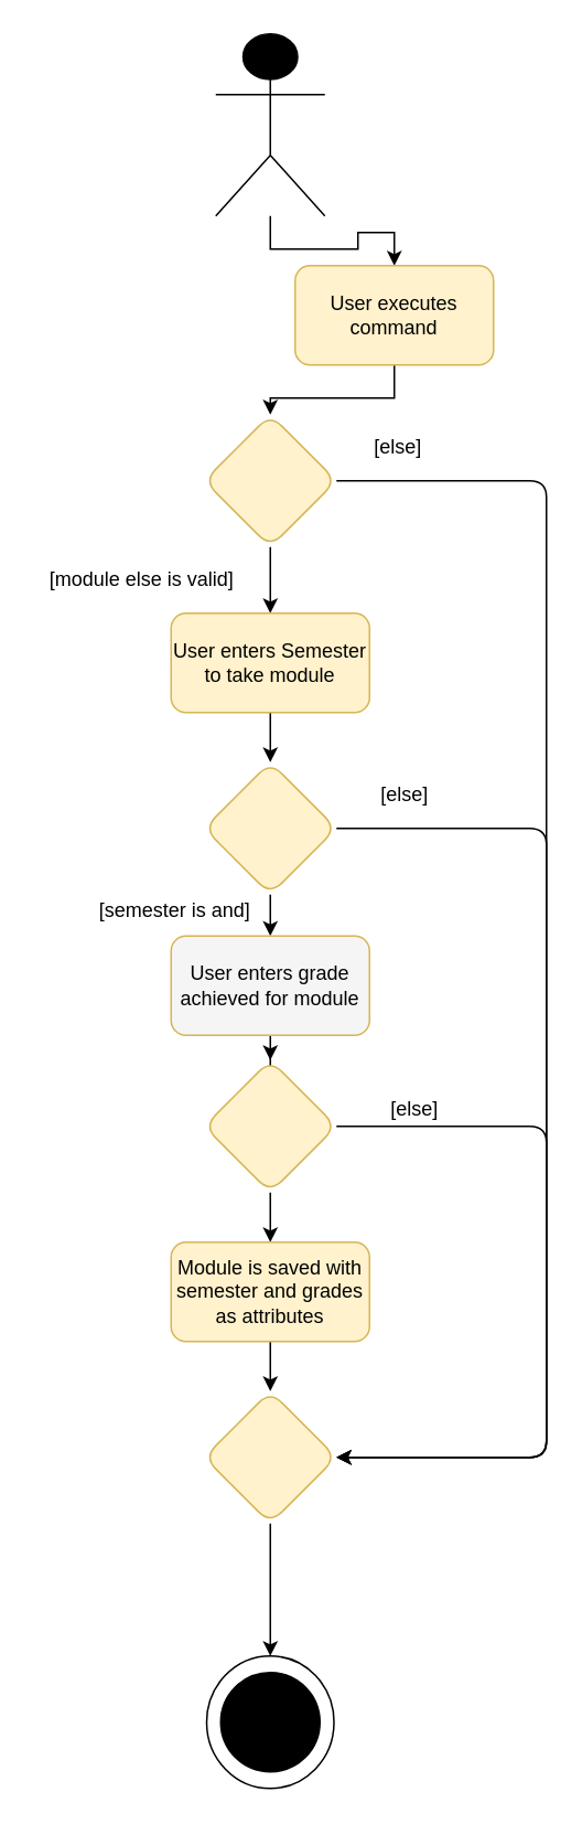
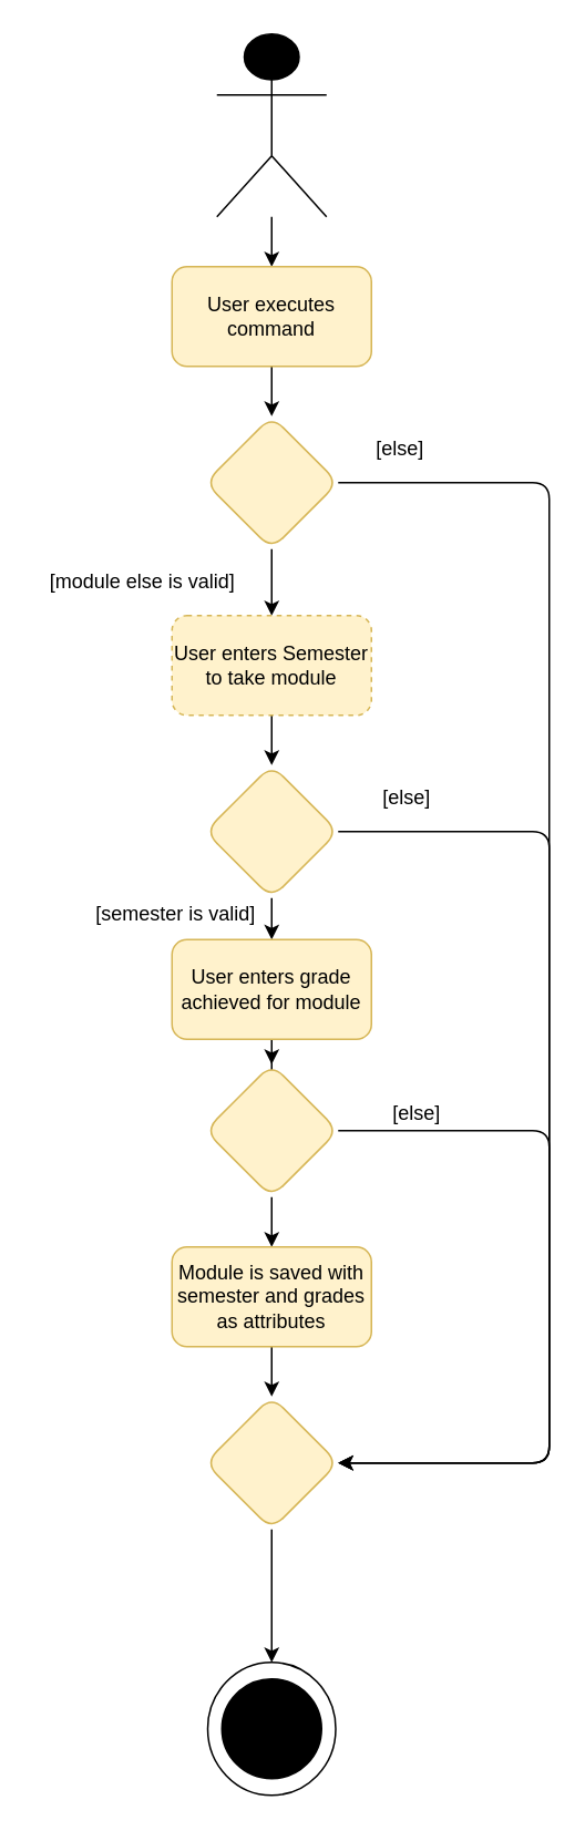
  <mxCell id="0" />
  <mxCell id="1" parent="0" />
  <mxCell id="2" value="" style="edgeStyle=orthogonalEdgeStyle;rounded=0;orthogonalLoop=1;jettySize=auto;html=1;" parent="1" source="3" target="5" edge="1"><mxGeometry relative="1" as="geometry"><mxPoint x="163" y="190" as="targetPoint" /></mxGeometry></mxCell>
  <mxCell id="3" value="" style="shape=umlActor;verticalLabelPosition=bottom;verticalAlign=top;html=1;outlineConnect=0;fillColor=#000000;" parent="1" vertex="1"><mxGeometry x="130" y="20" width="66" height="110" as="geometry" /></mxCell>
  <mxCell id="4" value="" style="edgeStyle=orthogonalEdgeStyle;rounded=0;orthogonalLoop=1;jettySize=auto;html=1;" parent="1" source="5" target="7" edge="1"><mxGeometry relative="1" as="geometry" /></mxCell>
- <mxCell id="5" value="User executes command" style="rounded=1;whiteSpace=wrap;html=1;fillColor=#fff2cc;strokeColor=#d6b656;" parent="1" vertex="1"><mxGeometry x="178" y="160" width="120" height="60" as="geometry" /></mxCell>
+ <mxCell id="5" value="User executes command" style="rounded=1;whiteSpace=wrap;html=1;fillColor=#fff2cc;strokeColor=#d6b656;" parent="1" vertex="1"><mxGeometry x="103" y="160" width="120" height="60" as="geometry" /></mxCell>
  <mxCell id="6" value="" style="edgeStyle=orthogonalEdgeStyle;rounded=0;orthogonalLoop=1;jettySize=auto;html=1;" parent="1" source="7" target="9" edge="1"><mxGeometry relative="1" as="geometry" /></mxCell>
  <mxCell id="7" value="" style="rhombus;whiteSpace=wrap;html=1;rounded=1;fillColor=#fff2cc;strokeColor=#d6b656;" parent="1" vertex="1"><mxGeometry x="123" y="250" width="80" height="80" as="geometry" /></mxCell>
  <mxCell id="8" value="" style="edgeStyle=orthogonalEdgeStyle;rounded=0;orthogonalLoop=1;jettySize=auto;html=1;" parent="1" source="9" target="11" edge="1"><mxGeometry relative="1" as="geometry" /></mxCell>
- <mxCell id="9" value="User enters Semester to take module" style="whiteSpace=wrap;html=1;rounded=1;fillColor=#fff2cc;strokeColor=#d6b656;" parent="1" vertex="1"><mxGeometry x="103" y="370" width="120" height="60" as="geometry" /></mxCell>
+ <mxCell id="9" value="User enters Semester to take module" style="whiteSpace=wrap;html=1;rounded=1;fillColor=#fff2cc;strokeColor=#d6b656;dashed=1;" parent="1" vertex="1"><mxGeometry x="103" y="370" width="120" height="60" as="geometry" /></mxCell>
  <mxCell id="10" value="" style="edgeStyle=orthogonalEdgeStyle;rounded=0;orthogonalLoop=1;jettySize=auto;html=1;" parent="1" source="11" target="13" edge="1"><mxGeometry relative="1" as="geometry" /></mxCell>
  <mxCell id="11" value="" style="rhombus;whiteSpace=wrap;html=1;rounded=1;fillColor=#fff2cc;strokeColor=#d6b656;" parent="1" vertex="1"><mxGeometry x="123" y="460" width="80" height="80" as="geometry" /></mxCell>
  <mxCell id="12" value="" style="edgeStyle=orthogonalEdgeStyle;rounded=0;orthogonalLoop=1;jettySize=auto;html=1;" parent="1" source="13" target="15" edge="1"><mxGeometry relative="1" as="geometry" /></mxCell>
- <mxCell id="13" value="User enters grade achieved for module" style="whiteSpace=wrap;html=1;rounded=1;fillColor=#f5f5f5;strokeColor=#d6b656;" parent="1" vertex="1"><mxGeometry x="103" y="565" width="120" height="60" as="geometry" /></mxCell>
+ <mxCell id="13" value="User enters grade achieved for module" style="whiteSpace=wrap;html=1;rounded=1;fillColor=#fff2cc;strokeColor=#d6b656;" parent="1" vertex="1"><mxGeometry x="103" y="565" width="120" height="60" as="geometry" /></mxCell>
  <mxCell id="14" value="" style="edgeStyle=orthogonalEdgeStyle;rounded=0;orthogonalLoop=1;jettySize=auto;html=1;" edge="1" parent="1" source="15" target="23"><mxGeometry relative="1" as="geometry" /></mxCell>
  <mxCell id="15" value="" style="rhombus;whiteSpace=wrap;html=1;rounded=1;fillColor=#fff2cc;strokeColor=#d6b656;" parent="1" vertex="1"><mxGeometry x="123" y="640" width="80" height="80" as="geometry" /></mxCell>
  <mxCell id="16" value="" style="endArrow=classic;html=1;exitX=1;exitY=0.5;exitDx=0;exitDy=0;entryX=1;entryY=0.5;entryDx=0;entryDy=0;" parent="1" source="7" target="25" edge="1"><mxGeometry width="50" height="50" relative="1" as="geometry"><mxPoint x="280" y="290" as="sourcePoint" /><mxPoint x="330" y="1000" as="targetPoint" /><Array as="points"><mxPoint x="330" y="290" /><mxPoint x="330" y="880" /></Array></mxGeometry></mxCell>
  <mxCell id="17" value="" style="endArrow=classic;html=1;exitX=1;exitY=0.5;exitDx=0;exitDy=0;entryX=1;entryY=0.5;entryDx=0;entryDy=0;" parent="1" source="11" target="25" edge="1"><mxGeometry width="50" height="50" relative="1" as="geometry"><mxPoint x="420" y="680" as="sourcePoint" /><mxPoint x="203" y="970" as="targetPoint" /><Array as="points"><mxPoint x="330" y="500" /><mxPoint x="330" y="880" /></Array></mxGeometry></mxCell>
  <mxCell id="18" value="[module else is valid]" style="text;html=1;align=center;verticalAlign=middle;resizable=0;points=[];autosize=1;" parent="1" vertex="1"><mxGeometry x="20" y="340" width="130" height="20" as="geometry" /></mxCell>
- <mxCell id="19" value="[semester is and]" style="text;html=1;align=center;verticalAlign=middle;resizable=0;points=[];autosize=1;" parent="1" vertex="1"><mxGeometry x="50" y="540" width="110" height="20" as="geometry" /></mxCell>
+ <mxCell id="19" value="[semester is valid]" style="text;html=1;align=center;verticalAlign=middle;resizable=0;points=[];autosize=1;" parent="1" vertex="1"><mxGeometry x="50" y="540" width="110" height="20" as="geometry" /></mxCell>
  <mxCell id="20" value="[else]" style="text;html=1;align=center;verticalAlign=middle;resizable=0;points=[];autosize=1;" parent="1" vertex="1"><mxGeometry x="220" y="260" width="40" height="20" as="geometry" /></mxCell>
  <mxCell id="21" value="[else]" style="text;html=1;align=center;verticalAlign=middle;resizable=0;points=[];autosize=1;" parent="1" vertex="1"><mxGeometry x="224" y="470" width="40" height="20" as="geometry" /></mxCell>
  <mxCell id="22" value="" style="edgeStyle=orthogonalEdgeStyle;rounded=0;orthogonalLoop=1;jettySize=auto;html=1;" edge="1" parent="1" source="23" target="25"><mxGeometry relative="1" as="geometry" /></mxCell>
  <mxCell id="23" value="Module is saved with semester and grades as attributes" style="whiteSpace=wrap;html=1;rounded=1;strokeColor=#d6b656;fillColor=#fff2cc;" vertex="1" parent="1"><mxGeometry x="103" y="750" width="120" height="60" as="geometry" /></mxCell>
  <mxCell id="24" value="" style="edgeStyle=orthogonalEdgeStyle;rounded=0;orthogonalLoop=1;jettySize=auto;html=1;" edge="1" parent="1" source="25" target="26"><mxGeometry relative="1" as="geometry" /></mxCell>
  <mxCell id="25" value="" style="rhombus;whiteSpace=wrap;html=1;rounded=1;strokeColor=#d6b656;fillColor=#fff2cc;" vertex="1" parent="1"><mxGeometry x="123" y="840" width="80" height="80" as="geometry" /></mxCell>
  <mxCell id="26" value="" style="ellipse;whiteSpace=wrap;html=1;rounded=1;" vertex="1" parent="1"><mxGeometry x="124.5" y="1000" width="77" height="80" as="geometry" /></mxCell>
  <mxCell id="27" value="" style="ellipse;whiteSpace=wrap;html=1;fillColor=#000000;" parent="1" vertex="1"><mxGeometry x="133" y="1010" width="60" height="60" as="geometry" /></mxCell>
  <mxCell id="28" value="" style="endArrow=classic;html=1;exitX=1;exitY=0.5;exitDx=0;exitDy=0;entryX=1;entryY=0.5;entryDx=0;entryDy=0;" edge="1" parent="1" source="15" target="25"><mxGeometry width="50" height="50" relative="1" as="geometry"><mxPoint x="213" y="510" as="sourcePoint" /><mxPoint x="213" y="890" as="targetPoint" /><Array as="points"><mxPoint x="330" y="680" /><mxPoint x="330" y="880" /></Array></mxGeometry></mxCell>
  <mxCell id="29" value="[else]" style="text;html=1;align=center;verticalAlign=middle;resizable=0;points=[];autosize=1;" vertex="1" parent="1"><mxGeometry x="230" y="660" width="40" height="20" as="geometry" /></mxCell>
